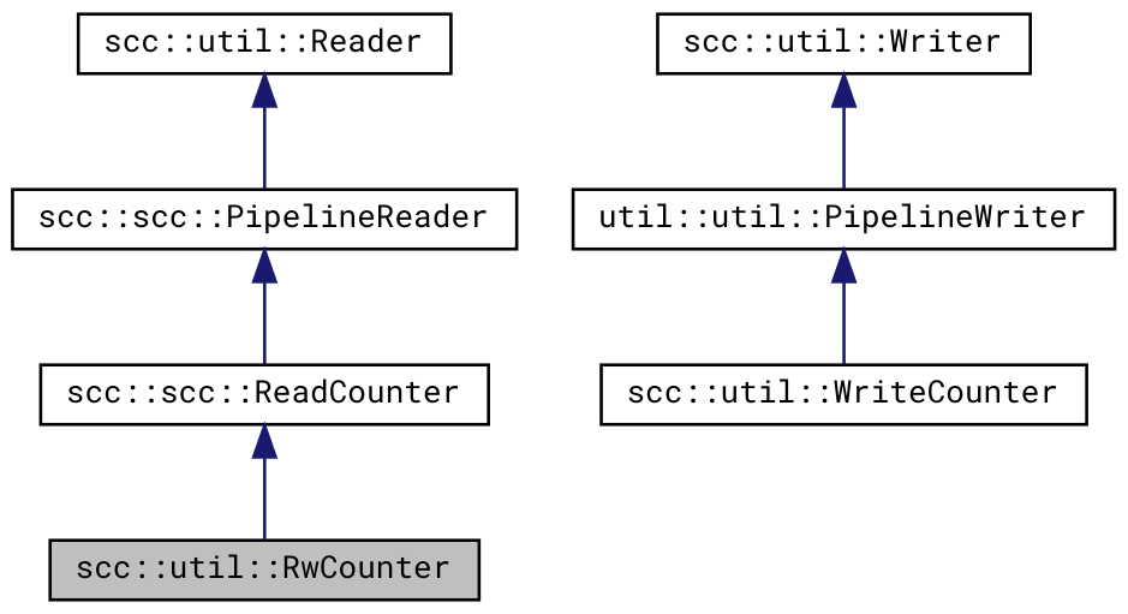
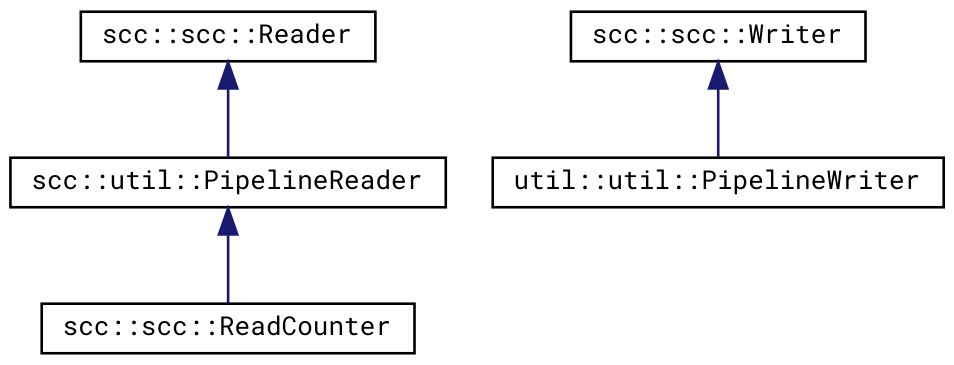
  digraph {
    fontname="Roboto Mono"
    node [color=black fillcolor=white fontname="Roboto Mono" fontsize=10 shape=record style=filled]
    edge [color=midnightblue dir=back fontname="Roboto Mono" fontsize=10 labelfontname=Helvetica labelfontsize=10 style=solid]
-   n1 [fillcolor=grey75 fontcolor=black height=0.2 label="scc::util::RwCounter" width=0.4]
    n2 [height=0.2 label="scc::scc::ReadCounter" width=0.4]
-   n3 [height=0.2 label="scc::scc::PipelineReader" width=0.4]
-   n4 [height=0.2 label="scc::util::Reader" width=0.4]
-   n5 [height=0.2 label="scc::util::WriteCounter" width=0.4]
+   n3 [height=0.2 label="scc::util::PipelineReader" width=0.4]
+   n4 [height=0.2 label="scc::scc::Reader" width=0.4]
    n6 [height=0.2 label="util::util::PipelineWriter" width=0.4]
-   n7 [height=0.2 label="scc::util::Writer" width=0.4]
-   n2 -> n1
+   n7 [height=0.2 label="scc::scc::Writer" width=0.4]
    n3 -> n2
    n4 -> n3
-   n6 -> n5
    n7 -> n6
  }
